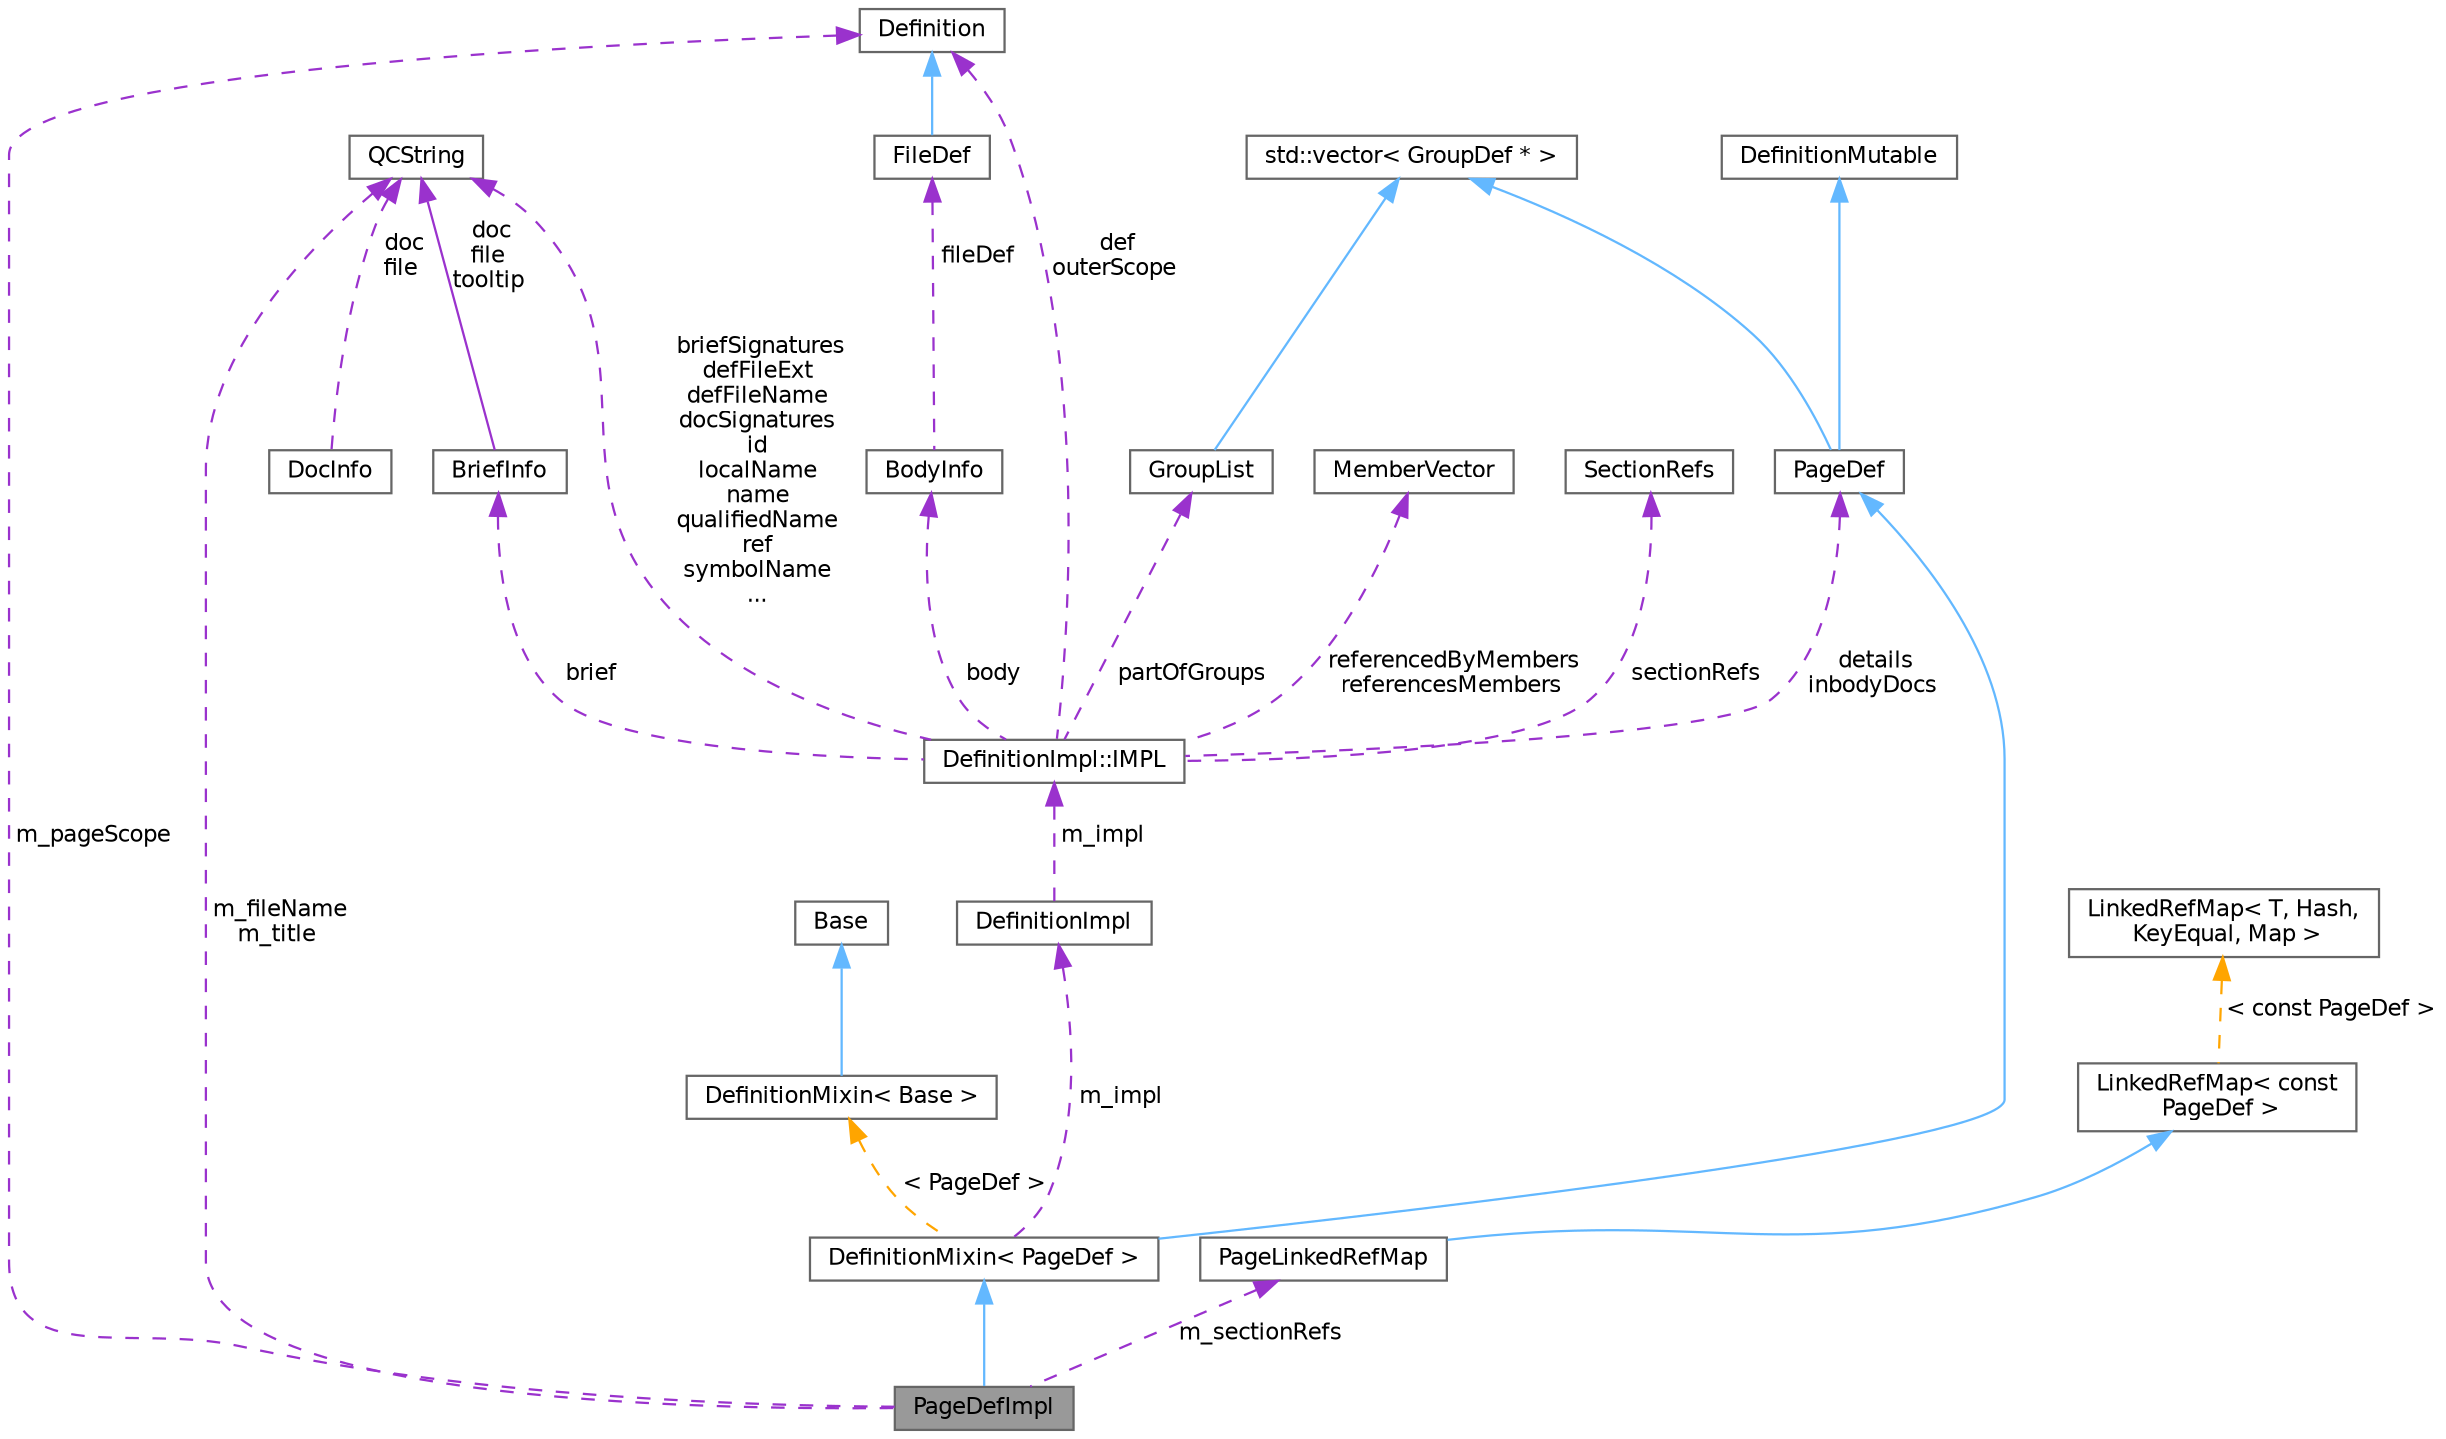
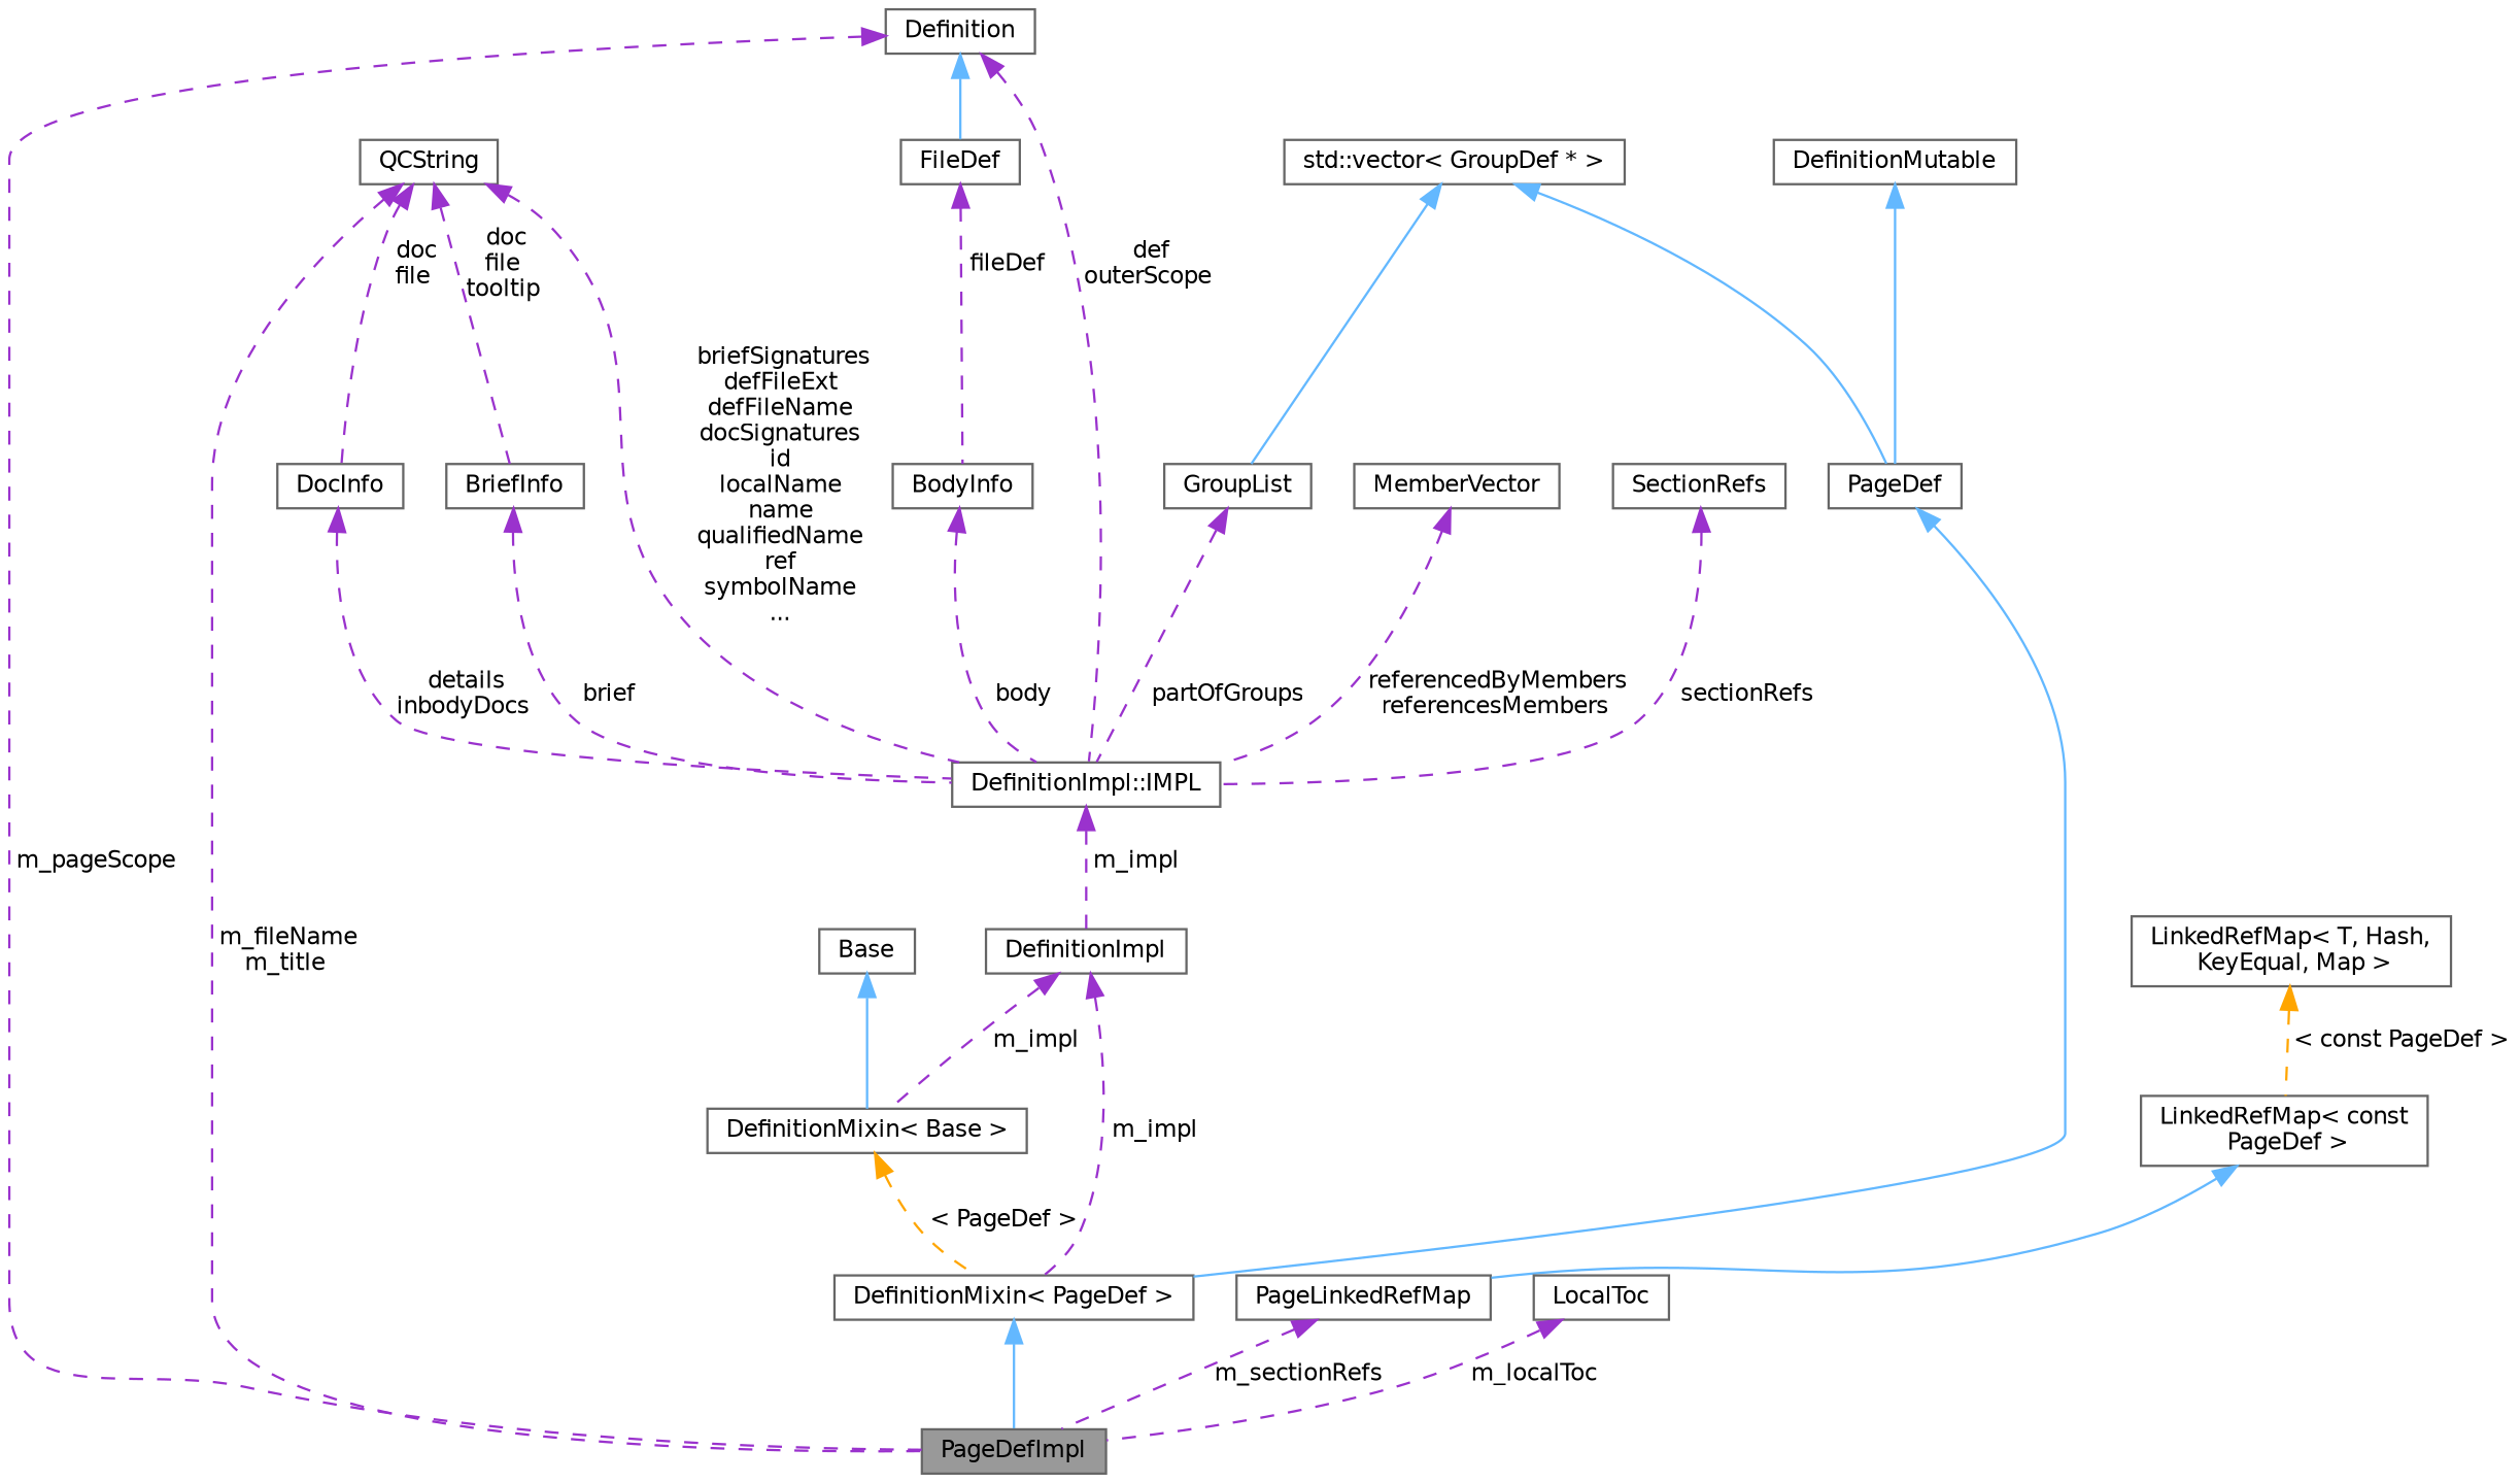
  digraph {
    node [color=gray40 fillcolor=white fontname=Helvetica fontsize=10 shape=box style=filled]
    edge [color=darkorchid3 dir=back fontname=Helvetica fontsize=10 labelfontname=Helvetica labelfontsize=10 style=dashed]
    n1 [fillcolor=grey60 fontcolor=black height=0.2 label=PageDefImpl width=0.4]
    n2 [height=0.2 label="DefinitionMixin\< PageDef \>" width=0.4]
    n3 [height=0.2 label=PageDef width=0.4]
    n4 [height=0.2 label=DefinitionMutable width=0.4]
    n5 [height=0.2 label=FileDef width=0.4]
    n6 [height=0.2 label=BodyInfo width=0.4]
    n7 [height=0.2 label=Definition width=0.4]
    n8 [height=0.2 label="DefinitionImpl::IMPL" width=0.4]
    n9 [height=0.2 label=DefinitionImpl width=0.4]
    n10 [height=0.2 label="DefinitionMixin\< Base \>" width=0.4]
    n11 [height=0.2 label=SectionRefs width=0.4]
    n12 [height=0.2 label=GroupList width=0.4]
    n13 [height=0.2 label="std::vector\< GroupDef * \>" width=0.4]
    n14 [height=0.2 label=DocInfo width=0.4]
    n15 [height=0.2 label=QCString width=0.4]
    n16 [height=0.2 label=BriefInfo width=0.4]
    n17 [height=0.2 label=MemberVector width=0.4]
    n18 [height=0.2 label=Base width=0.4]
    n19 [height=0.2 label=PageLinkedRefMap width=0.4]
    n20 [height=0.2 label="LinkedRefMap\< const\l PageDef \>" width=0.4]
    n21 [height=0.2 label="LinkedRefMap\< T, Hash,\l KeyEqual, Map \>" width=0.4]
+   n22 [height=0.2 label=LocalToc width=0.4]
    n2 -> n1 [color=steelblue1 style=solid]
    n3 -> n2 [color=steelblue1 style=solid]
    n4 -> n3 [color=steelblue1 style=solid]
    n5 -> n6 [label=" fileDef"]
    n6 -> n8 [label=" body"]
    n7 -> n1 [label=" m_pageScope"]
    n7 -> n5 [color=steelblue1 style=solid]
    n7 -> n8 [label=" def\nouterScope"]
    n8 -> n9 [label=" m_impl"]
    n9 -> n2 [label=" m_impl"]
+   n9 -> n10 [label=" m_impl"]
    n10 -> n2 [color=orange label=" \< PageDef \>"]
    n11 -> n8 [label=" sectionRefs"]
    n12 -> n8 [label=" partOfGroups"]
    n13 -> n3 [color=steelblue1 style=solid]
    n13 -> n12 [color=steelblue1 style=solid]
-   n3 -> n8 [label=" details\ninbodyDocs"]
+   n14 -> n8 [label=" details\ninbodyDocs"]
    n15 -> n1 [label=" m_fileName\nm_title"]
    n15 -> n8 [label=" briefSignatures\ndefFileExt\ndefFileName\ndocSignatures\nid\nlocalName\nname\nqualifiedName\nref\nsymbolName\n..."]
    n15 -> n14 [label=" doc\nfile"]
-   n15 -> n16 [label=" doc\nfile\ntooltip" style=solid]
+   n15 -> n16 [label=" doc\nfile\ntooltip"]
    n16 -> n8 [label=" brief"]
    n17 -> n8 [label=" referencedByMembers\nreferencesMembers"]
    n18 -> n10 [color=steelblue1 style=solid]
    n19 -> n1 [label=" m_sectionRefs"]
    n20 -> n19 [color=steelblue1 style=solid]
    n21 -> n20 [color=orange label=" \< const PageDef \>"]
+   n22 -> n1 [label=" m_localToc"]
  }
